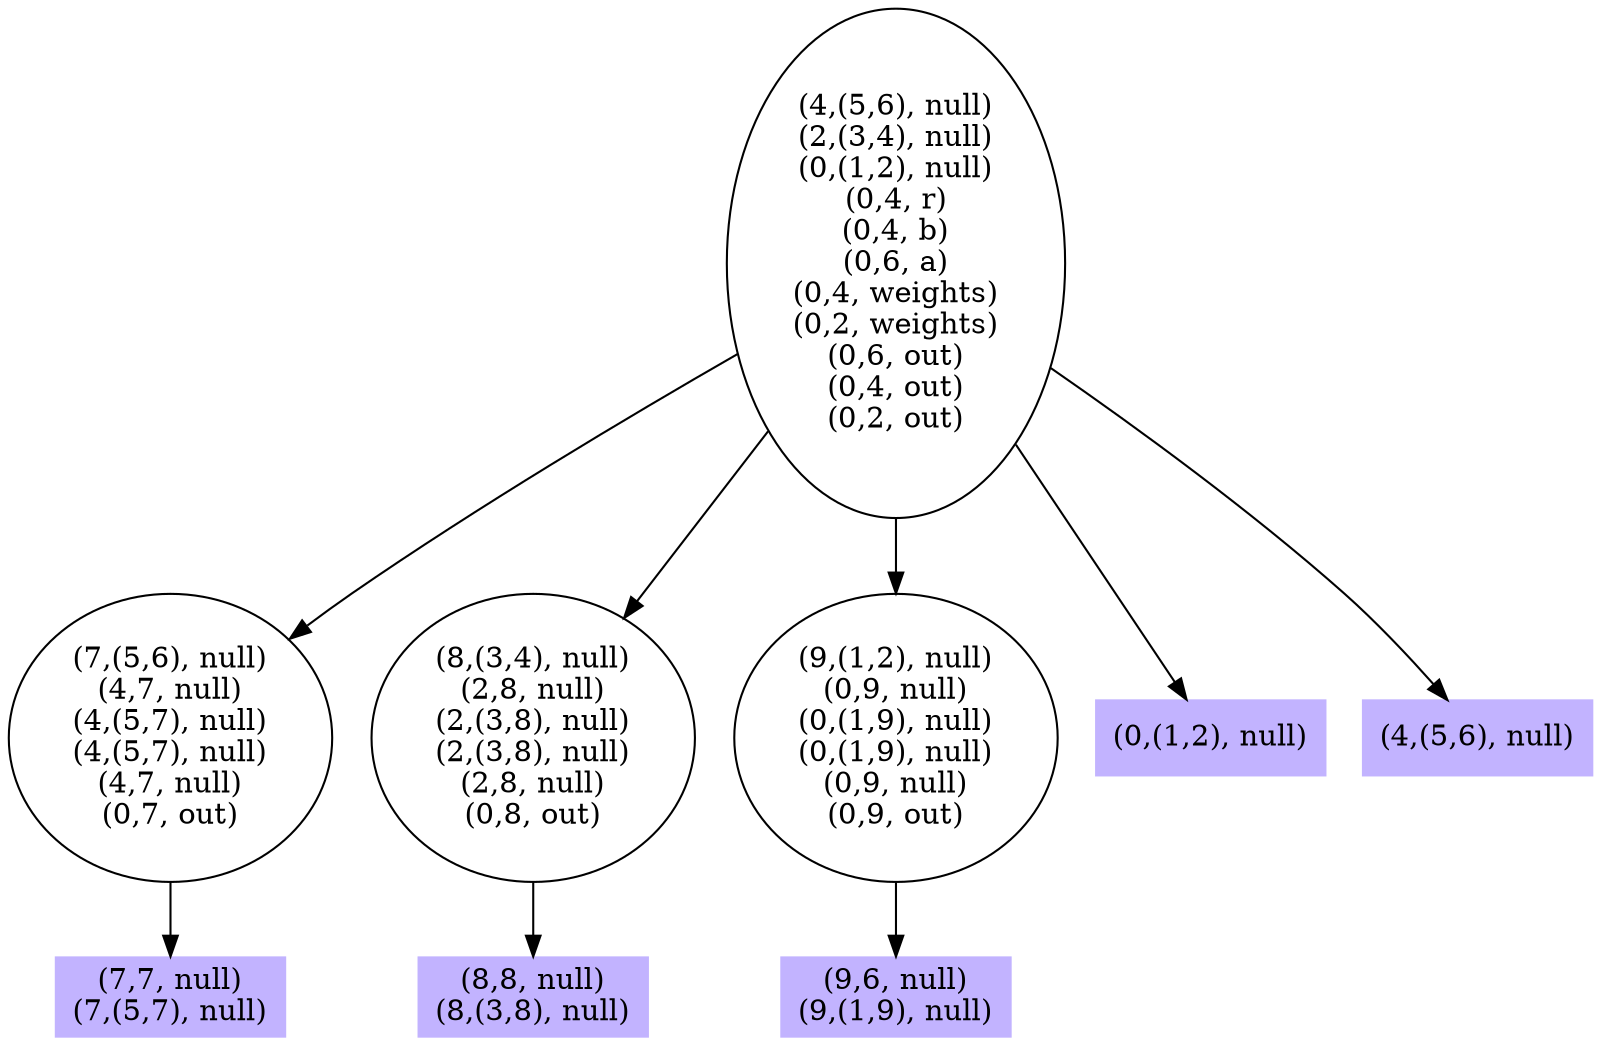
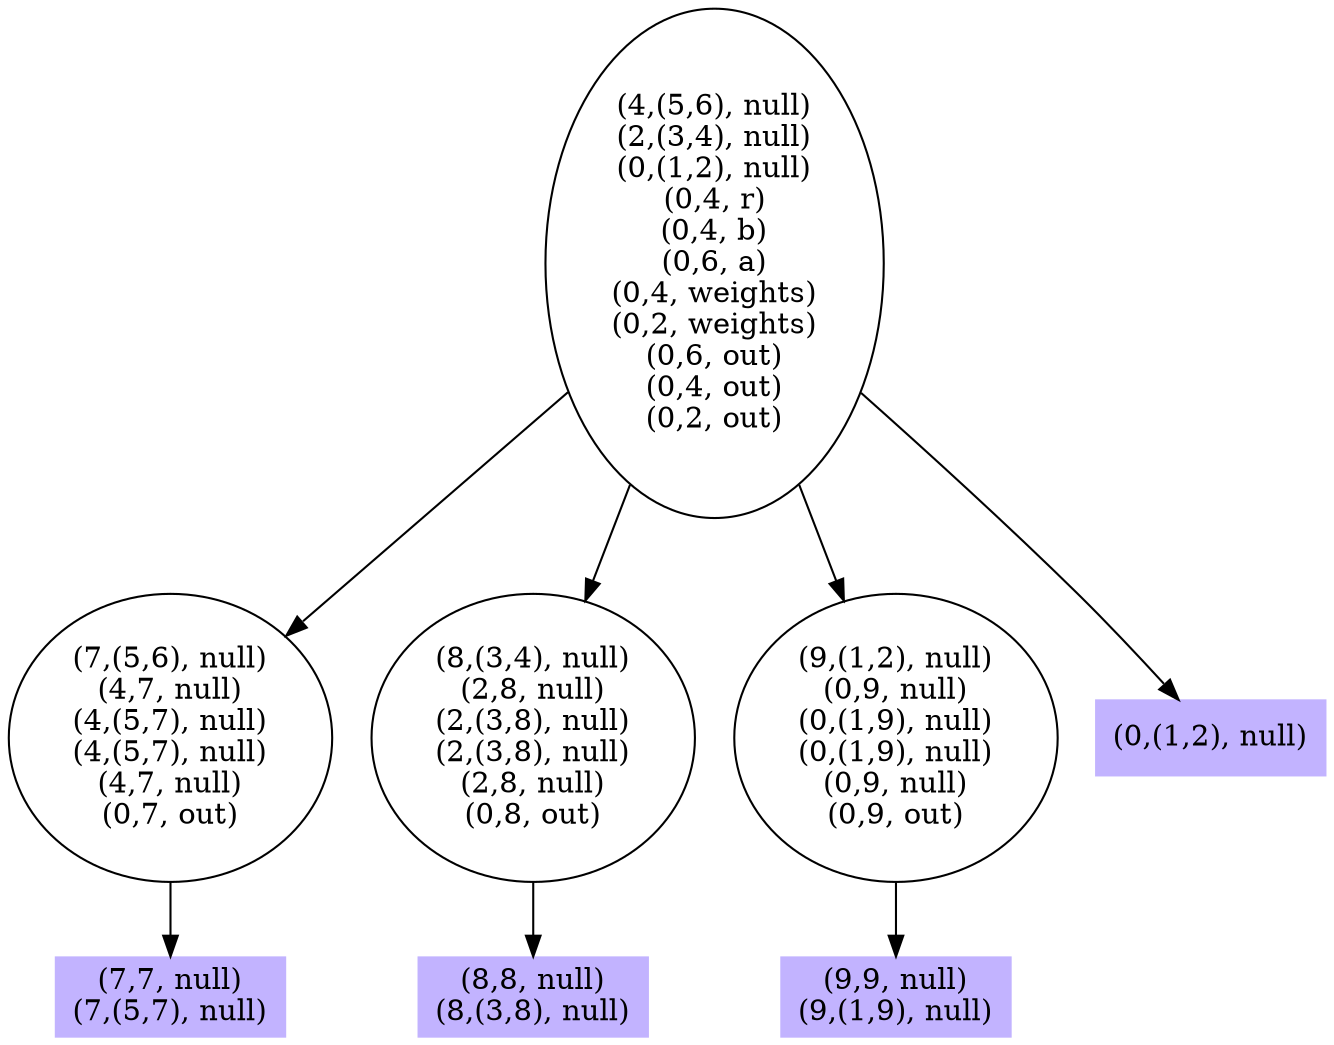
  digraph {
    node [color=".7 .3 1.0" shape=box style=filled]
    n1 [label="(7,7, null)\n(7,(5,7), null)"]
    n2 [label="(7,(5,6), null)\n(4,7, null)\n(4,(5,7), null)\n(4,(5,7), null)\n(4,7, null)\n(0,7, out)" color="" shape="" style=""]
    n3 [label="(8,8, null)\n(8,(3,8), null)"]
    n4 [label="(8,(3,4), null)\n(2,8, null)\n(2,(3,8), null)\n(2,(3,8), null)\n(2,8, null)\n(0,8, out)" color="" shape="" style=""]
-   n5 [label="(9,6, null)\n(9,(1,9), null)"]
+   n5 [label="(9,9, null)\n(9,(1,9), null)"]
    n6 [label="(9,(1,2), null)\n(0,9, null)\n(0,(1,9), null)\n(0,(1,9), null)\n(0,9, null)\n(0,9, out)" color="" shape="" style=""]
    n7 [label="(0,(1,2), null)"]
-   n8 [label="(4,(5,6), null)"]
    n9 [label="(4,(5,6), null)\n(2,(3,4), null)\n(0,(1,2), null)\n(0,4, r)\n(0,4, b)\n(0,6, a)\n(0,4, weights)\n(0,2, weights)\n(0,6, out)\n(0,4, out)\n(0,2, out)" color="" shape="" style=""]
    n2 -> n1
    n4 -> n3
    n6 -> n5
    n9 -> n2
    n9 -> n4
    n9 -> n6
    n9 -> n7
-   n9 -> n8
  }
